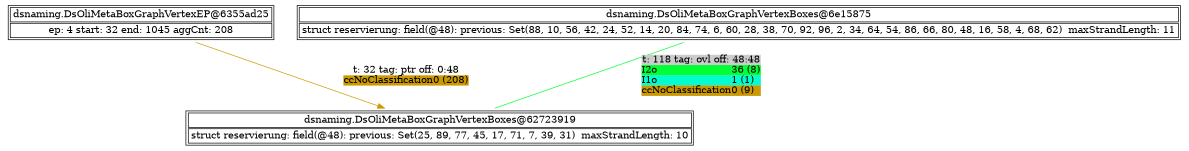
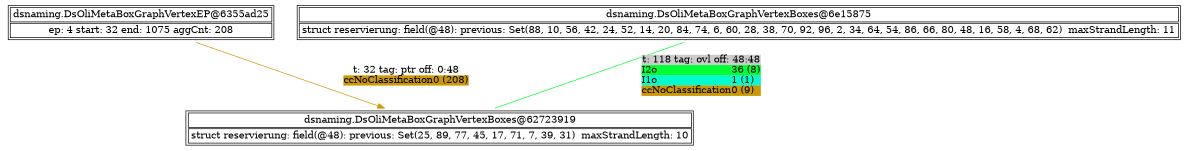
  digraph {
    node [shape=none]
-   n1 [label=<<TABLE><TR><TD COLSPAN="2">dsnaming.DsOliMetaBoxGraphVertexEP@6355ad25</TD></TR><TR><TD COLSPAN="2">ep: 4 start: 32 end: 1045 aggCnt: 208</TD></TR></TABLE>>]
+   n1 [label=<<TABLE><TR><TD COLSPAN="2">dsnaming.DsOliMetaBoxGraphVertexEP@6355ad25</TD></TR><TR><TD COLSPAN="2">ep: 4 start: 32 end: 1075 aggCnt: 208</TD></TR></TABLE>>]
    n2 [label=<<TABLE><TR><TD COLSPAN="2">dsnaming.DsOliMetaBoxGraphVertexBoxes@6e15875</TD></TR><TR><TD COLSPAN="2">struct reservierung: field(@48): previous: Set(88, 10, 56, 42, 24, 52, 14, 20, 84, 74, 6, 60, 28, 38, 70, 92, 96, 2, 34, 64, 54, 86, 66, 80, 48, 16, 58, 4, 68, 62)  maxStrandLength: 11</TD></TR></TABLE>>]
    n3 [label=<<TABLE><TR><TD COLSPAN="2">dsnaming.DsOliMetaBoxGraphVertexBoxes@62723919</TD></TR><TR><TD COLSPAN="2">struct reservierung: field(@48): previous: Set(25, 89, 77, 45, 17, 71, 7, 39, 31)  maxStrandLength: 10</TD></TR></TABLE>>]
    subgraph sub_1 {
      rankdir=LR
      n1
      n2
      n3
    }
    n1 -> n3 [color="#CC9900" label=<<TABLE BORDER="0" ALIGN="left" COLOR="black" CELLBORDER="0"  CELLPADDING="0" CELLSPACING="0"><TR><TD COLSPAN="2">t: 32 tag: ptr off: 0:48</TD></TR><TR><TD ALIGN="left" BGCOLOR="#CC9900">ccNoClassification</TD><TD ALIGN="left" BGCOLOR="#CC9900">0 (208)</TD></TR></TABLE>>]
    n2 -> n3 [color="#00FF33" dir=none label=<<TABLE BORDER="0" ALIGN="left" BGCOLOR="#CCCCCC" COLOR="black" CELLBORDER="0" CELLPADDING="0" CELLSPACING="0"><TR><TD COLSPAN="2">t: 118 tag: ovl off: 48:48</TD></TR><TR><TD ALIGN="left" BGCOLOR="#00FF33">I2o</TD><TD ALIGN="left" BGCOLOR="#00FF33">36 (8)</TD></TR><TR><TD ALIGN="left" BGCOLOR="#00FFCC">I1o</TD><TD ALIGN="left" BGCOLOR="#00FFCC">1 (1)</TD></TR><TR><TD ALIGN="left" BGCOLOR="#CC9900">ccNoClassification</TD><TD ALIGN="left" BGCOLOR="#CC9900">0 (9)</TD></TR></TABLE>>]
  }
